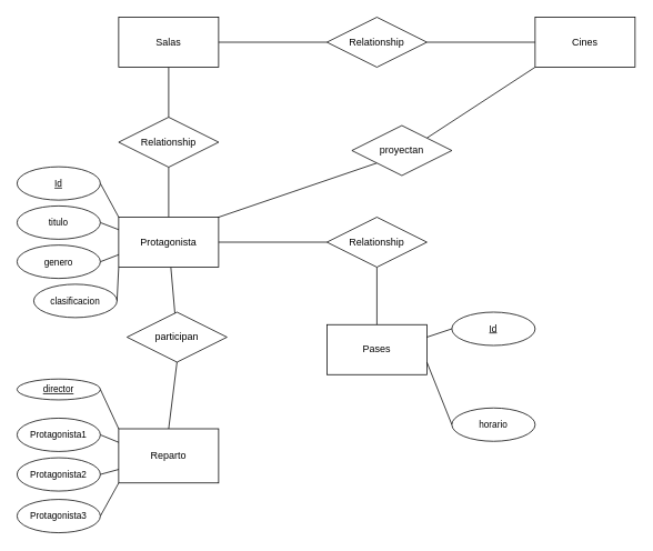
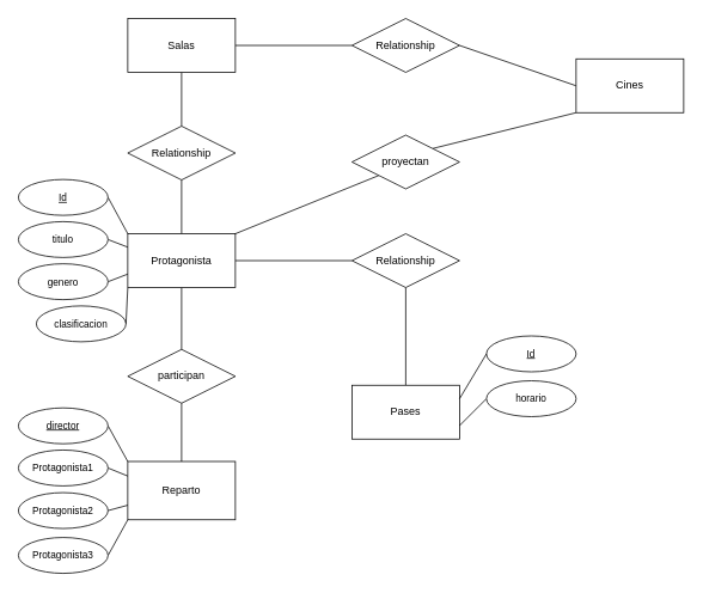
  <mxCell id="0" />
  <mxCell id="1" parent="0" />
  <mxCell id="2" style="rounded=0;orthogonalLoop=1;jettySize=auto;html=1;exitX=1;exitY=0.5;exitDx=0;exitDy=0;entryX=0;entryY=0.5;entryDx=0;entryDy=0;endArrow=none;endFill=0;" edge="1" parent="1" source="4" target="6"><mxGeometry relative="1" as="geometry" /></mxCell>
  <mxCell id="3" style="edgeStyle=none;shape=connector;rounded=0;orthogonalLoop=1;jettySize=auto;html=1;exitX=0.5;exitY=1;exitDx=0;exitDy=0;entryX=0.5;entryY=0;entryDx=0;entryDy=0;strokeColor=default;align=center;verticalAlign=middle;fontFamily=Helvetica;fontSize=11;fontColor=default;labelBackgroundColor=default;endArrow=none;endFill=0;" edge="1" parent="1" source="4" target="10"><mxGeometry relative="1" as="geometry" /></mxCell>
  <mxCell id="4" value="Salas" style="rounded=0;whiteSpace=wrap;html=1;" vertex="1" parent="1"><mxGeometry x="142" y="20" width="120" height="60" as="geometry" /></mxCell>
  <mxCell id="5" style="edgeStyle=none;shape=connector;rounded=0;orthogonalLoop=1;jettySize=auto;html=1;exitX=1;exitY=0.5;exitDx=0;exitDy=0;entryX=0;entryY=0.5;entryDx=0;entryDy=0;strokeColor=default;align=center;verticalAlign=middle;fontFamily=Helvetica;fontSize=11;fontColor=default;labelBackgroundColor=default;endArrow=none;endFill=0;" edge="1" parent="1" source="6" target="8"><mxGeometry relative="1" as="geometry" /></mxCell>
  <mxCell id="6" value="Relationship" style="shape=rhombus;perimeter=rhombusPerimeter;whiteSpace=wrap;html=1;align=center;" vertex="1" parent="1"><mxGeometry x="392" y="20" width="120" height="60" as="geometry" /></mxCell>
  <mxCell id="7" style="edgeStyle=none;shape=connector;rounded=0;orthogonalLoop=1;jettySize=auto;html=1;exitX=0;exitY=1;exitDx=0;exitDy=0;entryX=1;entryY=0;entryDx=0;entryDy=0;strokeColor=default;align=center;verticalAlign=middle;fontFamily=Helvetica;fontSize=11;fontColor=default;labelBackgroundColor=default;endArrow=none;endFill=0;" edge="1" parent="1" source="8" target="18"><mxGeometry relative="1" as="geometry" /></mxCell>
- <mxCell id="8" value="Cines" style="rounded=0;whiteSpace=wrap;html=1;" vertex="1" parent="1"><mxGeometry x="642" y="20" width="120" height="60" as="geometry" /></mxCell>
+ <mxCell id="8" value="Cines" style="rounded=0;whiteSpace=wrap;html=1;" vertex="1" parent="1"><mxGeometry x="642" y="65" width="120" height="60" as="geometry" /></mxCell>
  <mxCell id="9" style="edgeStyle=none;shape=connector;rounded=0;orthogonalLoop=1;jettySize=auto;html=1;exitX=0.5;exitY=1;exitDx=0;exitDy=0;strokeColor=default;align=center;verticalAlign=middle;fontFamily=Helvetica;fontSize=11;fontColor=default;labelBackgroundColor=default;endArrow=none;endFill=0;" edge="1" parent="1" source="10" target="13"><mxGeometry relative="1" as="geometry" /></mxCell>
  <mxCell id="10" value="Relationship" style="shape=rhombus;perimeter=rhombusPerimeter;whiteSpace=wrap;html=1;align=center;" vertex="1" parent="1"><mxGeometry x="142" y="140" width="120" height="60" as="geometry" /></mxCell>
  <mxCell id="11" style="edgeStyle=none;shape=connector;rounded=0;orthogonalLoop=1;jettySize=auto;html=1;exitX=1;exitY=0.5;exitDx=0;exitDy=0;entryX=0;entryY=0.5;entryDx=0;entryDy=0;strokeColor=default;align=center;verticalAlign=middle;fontFamily=Helvetica;fontSize=11;fontColor=default;labelBackgroundColor=default;endArrow=none;endFill=0;" edge="1" parent="1" source="13" target="15"><mxGeometry relative="1" as="geometry"><mxPoint x="220" y="335" as="sourcePoint" /><mxPoint x="360.68" y="330.68" as="targetPoint" /></mxGeometry></mxCell>
  <mxCell id="12" style="edgeStyle=none;shape=connector;rounded=0;orthogonalLoop=1;jettySize=auto;html=1;strokeColor=default;align=center;verticalAlign=middle;fontFamily=Helvetica;fontSize=11;fontColor=default;labelBackgroundColor=default;endArrow=none;endFill=0;" edge="1" parent="1" source="13" target="31"><mxGeometry relative="1" as="geometry"><mxPoint x="202" y="389" as="targetPoint" /></mxGeometry></mxCell>
  <mxCell id="13" value="Protagonista" style="rounded=0;whiteSpace=wrap;html=1;" vertex="1" parent="1"><mxGeometry x="142" y="260" width="120" height="60" as="geometry" /></mxCell>
  <mxCell id="14" style="edgeStyle=none;shape=connector;rounded=0;orthogonalLoop=1;jettySize=auto;html=1;exitX=0.5;exitY=1;exitDx=0;exitDy=0;strokeColor=default;align=center;verticalAlign=middle;fontFamily=Helvetica;fontSize=11;fontColor=default;labelBackgroundColor=default;endArrow=none;endFill=0;" edge="1" parent="1" source="15" target="16"><mxGeometry relative="1" as="geometry" /></mxCell>
  <mxCell id="15" value="Relationship" style="shape=rhombus;perimeter=rhombusPerimeter;whiteSpace=wrap;html=1;align=center;" vertex="1" parent="1"><mxGeometry x="392" y="260" width="120" height="60" as="geometry" /></mxCell>
- <mxCell id="16" value="Pases" style="rounded=0;whiteSpace=wrap;html=1;" vertex="1" parent="1"><mxGeometry x="392" y="389" width="120" height="60" as="geometry" /></mxCell>
+ <mxCell id="16" value="Pases" style="rounded=0;whiteSpace=wrap;html=1;" vertex="1" parent="1"><mxGeometry x="392" y="429" width="120" height="60" as="geometry" /></mxCell>
  <mxCell id="17" style="edgeStyle=none;shape=connector;rounded=0;orthogonalLoop=1;jettySize=auto;html=1;exitX=0;exitY=1;exitDx=0;exitDy=0;entryX=1;entryY=0;entryDx=0;entryDy=0;strokeColor=default;align=center;verticalAlign=middle;fontFamily=Helvetica;fontSize=11;fontColor=default;labelBackgroundColor=default;endArrow=none;endFill=0;" edge="1" parent="1" source="18" target="13"><mxGeometry relative="1" as="geometry" /></mxCell>
- <mxCell id="18" value="&lt;div&gt;proyectan&lt;/div&gt;" style="shape=rhombus;perimeter=rhombusPerimeter;whiteSpace=wrap;html=1;align=center;" vertex="1" parent="1"><mxGeometry x="422" y="150" width="120" height="60" as="geometry" /></mxCell>
+ <mxCell id="18" value="&lt;div&gt;proyectan&lt;/div&gt;" style="shape=rhombus;perimeter=rhombusPerimeter;whiteSpace=wrap;html=1;align=center;" vertex="1" parent="1"><mxGeometry x="392" y="150" width="120" height="60" as="geometry" /></mxCell>
  <mxCell id="19" style="edgeStyle=none;shape=connector;rounded=0;orthogonalLoop=1;jettySize=auto;html=1;exitX=0;exitY=0.5;exitDx=0;exitDy=0;entryX=1;entryY=0.25;entryDx=0;entryDy=0;strokeColor=default;align=center;verticalAlign=middle;fontFamily=Helvetica;fontSize=11;fontColor=default;labelBackgroundColor=default;endArrow=none;endFill=0;" edge="1" parent="1" source="20" target="16"><mxGeometry relative="1" as="geometry" /></mxCell>
  <mxCell id="20" value="Id" style="ellipse;whiteSpace=wrap;html=1;align=center;fontStyle=4;fontFamily=Helvetica;fontSize=11;fontColor=default;labelBackgroundColor=default;" vertex="1" parent="1"><mxGeometry x="542" y="374" width="100" height="40" as="geometry" /></mxCell>
  <mxCell id="21" style="edgeStyle=none;shape=connector;rounded=0;orthogonalLoop=1;jettySize=auto;html=1;exitX=0;exitY=0.5;exitDx=0;exitDy=0;entryX=1;entryY=0.75;entryDx=0;entryDy=0;strokeColor=default;align=center;verticalAlign=middle;fontFamily=Helvetica;fontSize=11;fontColor=default;labelBackgroundColor=default;endArrow=none;endFill=0;" edge="1" parent="1" source="22" target="16"><mxGeometry relative="1" as="geometry" /></mxCell>
- <mxCell id="22" value="horario" style="ellipse;whiteSpace=wrap;html=1;align=center;fontFamily=Helvetica;fontSize=11;fontColor=default;labelBackgroundColor=default;" vertex="1" parent="1"><mxGeometry x="542" y="489" width="100" height="40" as="geometry" /></mxCell>
+ <mxCell id="22" value="horario" style="ellipse;whiteSpace=wrap;html=1;align=center;fontFamily=Helvetica;fontSize=11;fontColor=default;labelBackgroundColor=default;" vertex="1" parent="1"><mxGeometry x="542" y="424" width="100" height="40" as="geometry" /></mxCell>
  <mxCell id="23" style="edgeStyle=none;shape=connector;rounded=0;orthogonalLoop=1;jettySize=auto;html=1;exitX=1;exitY=0.5;exitDx=0;exitDy=0;entryX=0;entryY=0;entryDx=0;entryDy=0;strokeColor=default;align=center;verticalAlign=middle;fontFamily=Helvetica;fontSize=11;fontColor=default;labelBackgroundColor=default;endArrow=none;endFill=0;" edge="1" parent="1" source="24" target="13"><mxGeometry relative="1" as="geometry" /></mxCell>
  <mxCell id="24" value="Id" style="ellipse;whiteSpace=wrap;html=1;align=center;fontStyle=4;fontFamily=Helvetica;fontSize=11;fontColor=default;labelBackgroundColor=default;" vertex="1" parent="1"><mxGeometry x="20" y="199.5" width="100" height="40" as="geometry" /></mxCell>
  <mxCell id="25" style="edgeStyle=none;shape=connector;rounded=0;orthogonalLoop=1;jettySize=auto;html=1;exitX=1;exitY=0.5;exitDx=0;exitDy=0;strokeColor=default;align=center;verticalAlign=middle;fontFamily=Helvetica;fontSize=11;fontColor=default;labelBackgroundColor=default;endArrow=none;endFill=0;entryX=0;entryY=0.25;entryDx=0;entryDy=0;" edge="1" parent="1" source="26" target="13"><mxGeometry relative="1" as="geometry"><mxPoint x="120" y="294" as="targetPoint" /></mxGeometry></mxCell>
  <mxCell id="26" value="titulo" style="ellipse;whiteSpace=wrap;html=1;align=center;fontFamily=Helvetica;fontSize=11;fontColor=default;labelBackgroundColor=default;" vertex="1" parent="1"><mxGeometry x="20" y="246.5" width="100" height="40" as="geometry" /></mxCell>
  <mxCell id="27" style="edgeStyle=none;shape=connector;rounded=0;orthogonalLoop=1;jettySize=auto;html=1;exitX=1;exitY=0.5;exitDx=0;exitDy=0;entryX=0;entryY=0.75;entryDx=0;entryDy=0;strokeColor=default;align=center;verticalAlign=middle;fontFamily=Helvetica;fontSize=11;fontColor=default;labelBackgroundColor=default;endArrow=none;endFill=0;" edge="1" parent="1" source="28" target="13"><mxGeometry relative="1" as="geometry" /></mxCell>
  <mxCell id="28" value="genero" style="ellipse;whiteSpace=wrap;html=1;align=center;fontFamily=Helvetica;fontSize=11;fontColor=default;labelBackgroundColor=default;" vertex="1" parent="1"><mxGeometry x="20" y="293.5" width="100" height="40" as="geometry" /></mxCell>
  <mxCell id="29" value="Reparto" style="rounded=0;whiteSpace=wrap;html=1;" vertex="1" parent="1"><mxGeometry x="142" y="514" width="120" height="65" as="geometry" /></mxCell>
  <mxCell id="30" style="edgeStyle=none;shape=connector;rounded=0;orthogonalLoop=1;jettySize=auto;html=1;exitX=0.5;exitY=1;exitDx=0;exitDy=0;entryX=0.5;entryY=0;entryDx=0;entryDy=0;strokeColor=default;align=center;verticalAlign=middle;fontFamily=Helvetica;fontSize=11;fontColor=default;labelBackgroundColor=default;endArrow=none;endFill=0;" edge="1" parent="1" source="31" target="29"><mxGeometry relative="1" as="geometry" /></mxCell>
- <mxCell id="31" value="participan" style="shape=rhombus;perimeter=rhombusPerimeter;whiteSpace=wrap;html=1;align=center;" vertex="1" parent="1"><mxGeometry x="152" y="374" width="120" height="60" as="geometry" /></mxCell>
+ <mxCell id="31" value="participan" style="shape=rhombus;perimeter=rhombusPerimeter;whiteSpace=wrap;html=1;align=center;" vertex="1" parent="1"><mxGeometry x="142" y="389" width="120" height="60" as="geometry" /></mxCell>
  <mxCell id="32" style="edgeStyle=none;shape=connector;rounded=0;orthogonalLoop=1;jettySize=auto;html=1;exitX=1;exitY=0.5;exitDx=0;exitDy=0;entryX=0;entryY=0;entryDx=0;entryDy=0;strokeColor=default;align=center;verticalAlign=middle;fontFamily=Helvetica;fontSize=11;fontColor=default;labelBackgroundColor=default;endArrow=none;endFill=0;" edge="1" parent="1" source="33" target="29"><mxGeometry relative="1" as="geometry" /></mxCell>
- <mxCell id="33" value="director" style="ellipse;whiteSpace=wrap;html=1;align=center;fontStyle=4;fontFamily=Helvetica;fontSize=11;fontColor=default;labelBackgroundColor=default;" vertex="1" parent="1"><mxGeometry x="20" y="454.25" width="100" height="25" as="geometry" /></mxCell>
+ <mxCell id="33" value="director" style="ellipse;whiteSpace=wrap;html=1;align=center;fontStyle=4;fontFamily=Helvetica;fontSize=11;fontColor=default;labelBackgroundColor=default;" vertex="1" parent="1"><mxGeometry x="20" y="454.25" width="100" height="40" as="geometry" /></mxCell>
  <mxCell id="34" style="edgeStyle=none;shape=connector;rounded=0;orthogonalLoop=1;jettySize=auto;html=1;exitX=1;exitY=0.5;exitDx=0;exitDy=0;entryX=0;entryY=0.25;entryDx=0;entryDy=0;strokeColor=default;align=center;verticalAlign=middle;fontFamily=Helvetica;fontSize=11;fontColor=default;labelBackgroundColor=default;endArrow=none;endFill=0;" edge="1" parent="1" source="35" target="29"><mxGeometry relative="1" as="geometry" /></mxCell>
  <mxCell id="35" value="Protagonista1" style="ellipse;whiteSpace=wrap;html=1;align=center;fontFamily=Helvetica;fontSize=11;fontColor=default;labelBackgroundColor=default;" vertex="1" parent="1"><mxGeometry x="20" y="501.25" width="100" height="40" as="geometry" /></mxCell>
  <mxCell id="36" style="edgeStyle=none;shape=connector;rounded=0;orthogonalLoop=1;jettySize=auto;html=1;exitX=1;exitY=0.5;exitDx=0;exitDy=0;entryX=0;entryY=0.75;entryDx=0;entryDy=0;strokeColor=default;align=center;verticalAlign=middle;fontFamily=Helvetica;fontSize=11;fontColor=default;labelBackgroundColor=default;endArrow=none;endFill=0;" edge="1" parent="1" source="37" target="29"><mxGeometry relative="1" as="geometry" /></mxCell>
  <mxCell id="37" value="Protagonista2" style="ellipse;whiteSpace=wrap;html=1;align=center;fontFamily=Helvetica;fontSize=11;fontColor=default;labelBackgroundColor=default;" vertex="1" parent="1"><mxGeometry x="20" y="548.75" width="100" height="40" as="geometry" /></mxCell>
  <mxCell id="38" style="edgeStyle=none;shape=connector;rounded=0;orthogonalLoop=1;jettySize=auto;html=1;exitX=1;exitY=0.5;exitDx=0;exitDy=0;entryX=0;entryY=1;entryDx=0;entryDy=0;strokeColor=default;align=center;verticalAlign=middle;fontFamily=Helvetica;fontSize=11;fontColor=default;labelBackgroundColor=default;endArrow=none;endFill=0;" edge="1" parent="1" source="39" target="29"><mxGeometry relative="1" as="geometry" /></mxCell>
  <mxCell id="39" value="Protagonista3" style="ellipse;whiteSpace=wrap;html=1;align=center;fontFamily=Helvetica;fontSize=11;fontColor=default;labelBackgroundColor=default;" vertex="1" parent="1"><mxGeometry x="20" y="598.75" width="100" height="40" as="geometry" /></mxCell>
  <mxCell id="40" style="edgeStyle=none;shape=connector;rounded=0;orthogonalLoop=1;jettySize=auto;html=1;exitX=1;exitY=0.5;exitDx=0;exitDy=0;entryX=0;entryY=1;entryDx=0;entryDy=0;strokeColor=default;align=center;verticalAlign=middle;fontFamily=Helvetica;fontSize=11;fontColor=default;labelBackgroundColor=default;endArrow=none;endFill=0;" edge="1" parent="1" source="41" target="13"><mxGeometry relative="1" as="geometry" /></mxCell>
  <mxCell id="41" value="clasificacion" style="ellipse;whiteSpace=wrap;html=1;align=center;fontFamily=Helvetica;fontSize=11;fontColor=default;labelBackgroundColor=default;" vertex="1" parent="1"><mxGeometry x="40" y="340.5" width="100" height="40" as="geometry" /></mxCell>
